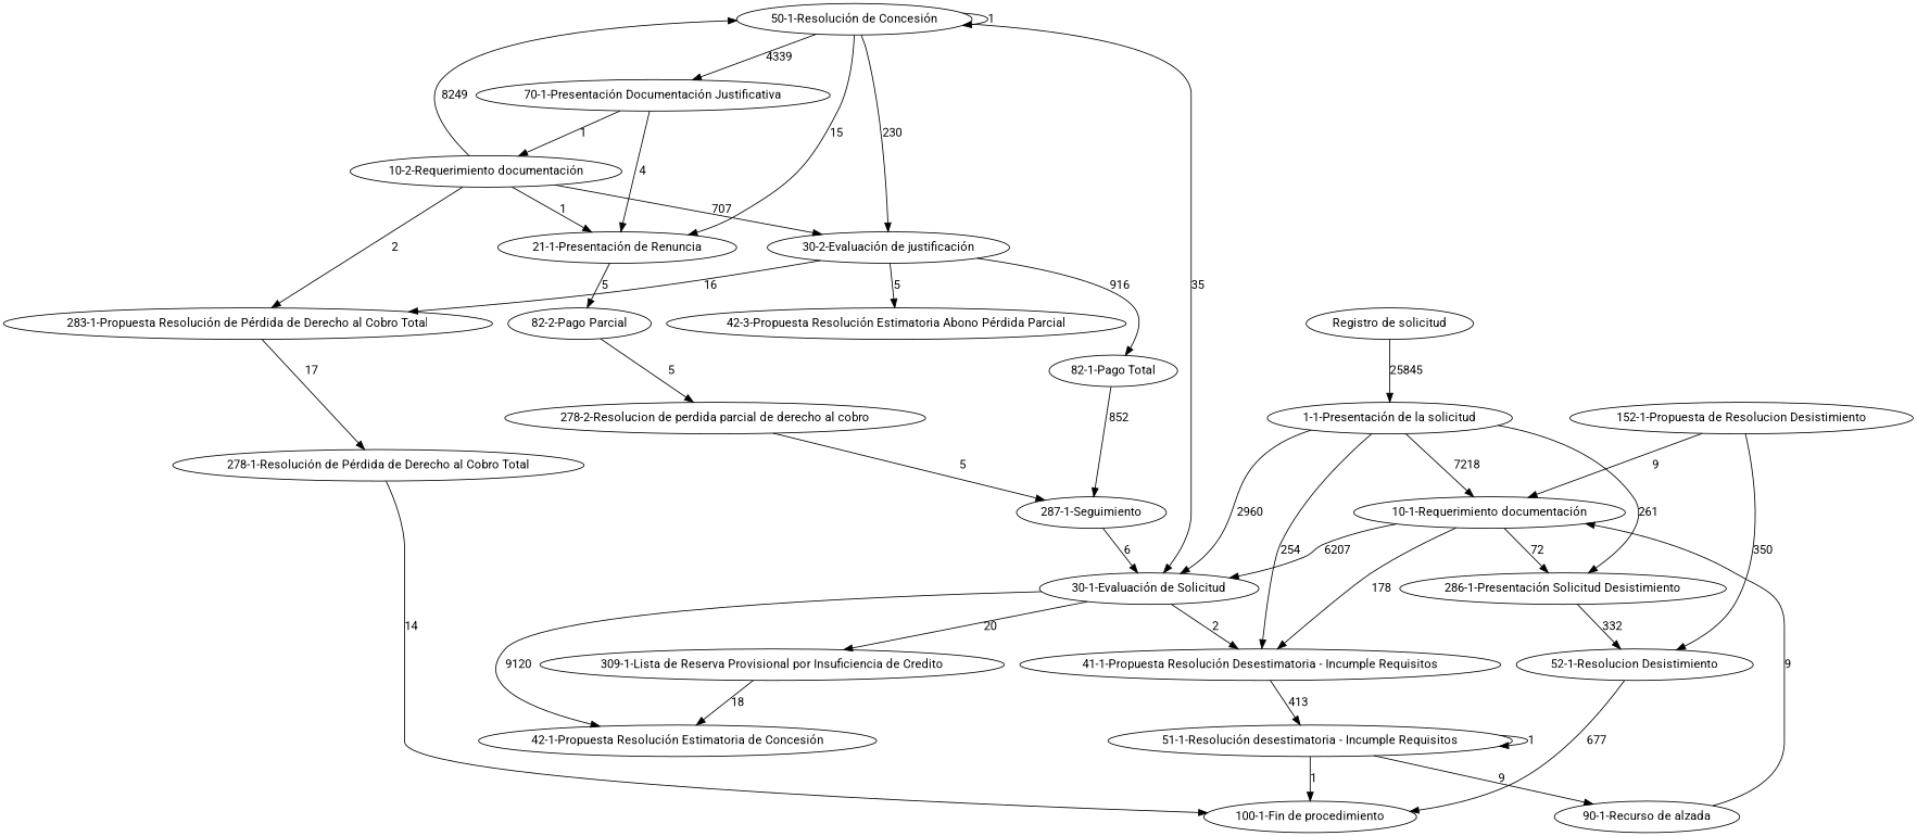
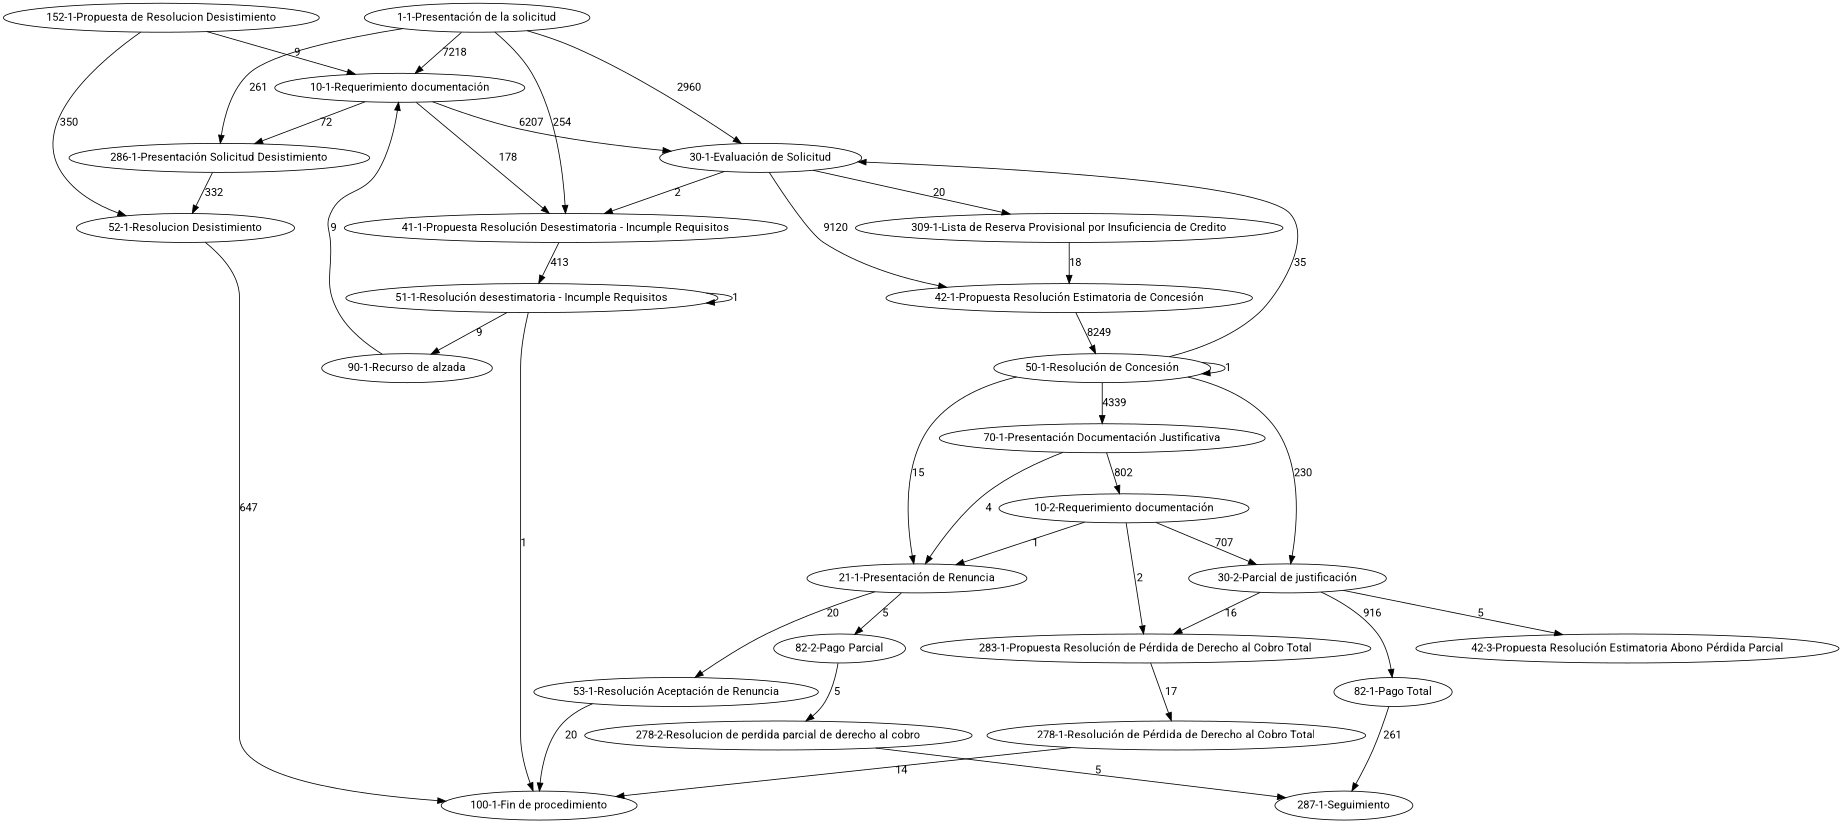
  digraph {
    fontname=Roboto
    node [fontname=Roboto]
    edge [fontname=Roboto]
    "1-1-Presentación de la solicitud"
    "10-1-Requerimiento documentación"
    "286-1-Presentación Solicitud Desistimiento"
    "30-1-Evaluación de Solicitud"
    "41-1-Propuesta Resolución Desestimatoria - Incumple Requisitos"
    "52-1-Resolucion Desistimiento"
    "309-1-Lista de Reserva Provisional por Insuficiencia de Credito"
    "42-1-Propuesta Resolución Estimatoria de Concesión"
    "51-1-Resolución desestimatoria - Incumple Requisitos"
    "152-1-Propuesta de Resolucion Desistimiento"
    "100-1-Fin de procedimiento"
    "50-1-Resolución de Concesión"
    "90-1-Recurso de alzada"
    "10-2-Requerimiento documentación"
    "21-1-Presentación de Renuncia"
    "283-1-Propuesta Resolución de Pérdida de Derecho al Cobro Total"
-   "30-2-Evaluación de justificación"
+   "30-2-Evaluación de justificación" [label="30-2-Parcial de justificación"]
+   "53-1-Resolución Aceptación de Renuncia"
    "82-2-Pago Parcial"
    "278-1-Resolución de Pérdida de Derecho al Cobro Total"
    "42-3-Propuesta Resolución Estimatoria Abono Pérdida Parcial"
    "82-1-Pago Total"
    "287-1-Seguimiento"
    "278-2-Resolucion de perdida parcial de derecho al cobro"
    "70-1-Presentación Documentación Justificativa"
-   "Registro de solicitud"
    "1-1-Presentación de la solicitud" -> "10-1-Requerimiento documentación" [label=7218]
    "1-1-Presentación de la solicitud" -> "286-1-Presentación Solicitud Desistimiento" [label=261]
    "1-1-Presentación de la solicitud" -> "30-1-Evaluación de Solicitud" [label=2960]
    "1-1-Presentación de la solicitud" -> "41-1-Propuesta Resolución Desestimatoria - Incumple Requisitos" [label=254]
    "10-1-Requerimiento documentación" -> "286-1-Presentación Solicitud Desistimiento" [label=72]
    "10-1-Requerimiento documentación" -> "30-1-Evaluación de Solicitud" [label=6207]
    "10-1-Requerimiento documentación" -> "41-1-Propuesta Resolución Desestimatoria - Incumple Requisitos" [label=178]
    "286-1-Presentación Solicitud Desistimiento" -> "52-1-Resolucion Desistimiento" [label=332]
    "30-1-Evaluación de Solicitud" -> "41-1-Propuesta Resolución Desestimatoria - Incumple Requisitos" [label=2]
    "30-1-Evaluación de Solicitud" -> "309-1-Lista de Reserva Provisional por Insuficiencia de Credito" [label=20]
    "30-1-Evaluación de Solicitud" -> "42-1-Propuesta Resolución Estimatoria de Concesión" [label=9120]
    "41-1-Propuesta Resolución Desestimatoria - Incumple Requisitos" -> "51-1-Resolución desestimatoria - Incumple Requisitos" [label=413]
-   "52-1-Resolucion Desistimiento" -> "100-1-Fin de procedimiento" [label=677]
+   "52-1-Resolucion Desistimiento" -> "100-1-Fin de procedimiento" [label=647]
    "309-1-Lista de Reserva Provisional por Insuficiencia de Credito" -> "42-1-Propuesta Resolución Estimatoria de Concesión" [label=18]
-   "10-2-Requerimiento documentación" -> "50-1-Resolución de Concesión" [label=8249]
+   "42-1-Propuesta Resolución Estimatoria de Concesión" -> "50-1-Resolución de Concesión" [label=8249]
    "51-1-Resolución desestimatoria - Incumple Requisitos" -> "51-1-Resolución desestimatoria - Incumple Requisitos" [label=1]
    "51-1-Resolución desestimatoria - Incumple Requisitos" -> "100-1-Fin de procedimiento" [label=1]
    "51-1-Resolución desestimatoria - Incumple Requisitos" -> "90-1-Recurso de alzada" [label=9]
    "152-1-Propuesta de Resolucion Desistimiento" -> "10-1-Requerimiento documentación" [label=9]
    "152-1-Propuesta de Resolucion Desistimiento" -> "52-1-Resolucion Desistimiento" [label=350]
    "50-1-Resolución de Concesión" -> "30-1-Evaluación de Solicitud" [label=35]
    "50-1-Resolución de Concesión" -> "50-1-Resolución de Concesión" [label=1]
    "50-1-Resolución de Concesión" -> "21-1-Presentación de Renuncia" [label=15]
    "50-1-Resolución de Concesión" -> "30-2-Evaluación de justificación" [label=230]
    "50-1-Resolución de Concesión" -> "70-1-Presentación Documentación Justificativa" [label=4339]
    "90-1-Recurso de alzada" -> "10-1-Requerimiento documentación" [label=9]
    "10-2-Requerimiento documentación" -> "21-1-Presentación de Renuncia" [label=1]
    "10-2-Requerimiento documentación" -> "283-1-Propuesta Resolución de Pérdida de Derecho al Cobro Total" [label=2]
    "10-2-Requerimiento documentación" -> "30-2-Evaluación de justificación" [label=707]
+   "21-1-Presentación de Renuncia" -> "53-1-Resolución Aceptación de Renuncia" [label=20]
    "21-1-Presentación de Renuncia" -> "82-2-Pago Parcial" [label=5]
    "283-1-Propuesta Resolución de Pérdida de Derecho al Cobro Total" -> "278-1-Resolución de Pérdida de Derecho al Cobro Total" [label=17]
    "30-2-Evaluación de justificación" -> "283-1-Propuesta Resolución de Pérdida de Derecho al Cobro Total" [label=16]
    "30-2-Evaluación de justificación" -> "42-3-Propuesta Resolución Estimatoria Abono Pérdida Parcial" [label=5]
    "30-2-Evaluación de justificación" -> "82-1-Pago Total" [label=916]
+   "53-1-Resolución Aceptación de Renuncia" -> "100-1-Fin de procedimiento" [label=20]
    "82-2-Pago Parcial" -> "278-2-Resolucion de perdida parcial de derecho al cobro" [label=5]
    "278-1-Resolución de Pérdida de Derecho al Cobro Total" -> "100-1-Fin de procedimiento" [label=14]
-   "82-1-Pago Total" -> "287-1-Seguimiento" [label=852]
-   "287-1-Seguimiento" -> "30-1-Evaluación de Solicitud" [label=6]
+   "82-1-Pago Total" -> "287-1-Seguimiento" [label=261]
    "278-2-Resolucion de perdida parcial de derecho al cobro" -> "287-1-Seguimiento" [label=5]
-   "70-1-Presentación Documentación Justificativa" -> "10-2-Requerimiento documentación" [label=1]
+   "70-1-Presentación Documentación Justificativa" -> "10-2-Requerimiento documentación" [label=802]
    "70-1-Presentación Documentación Justificativa" -> "21-1-Presentación de Renuncia" [label=4]
-   "Registro de solicitud" -> "1-1-Presentación de la solicitud" [label=25845]
  }
